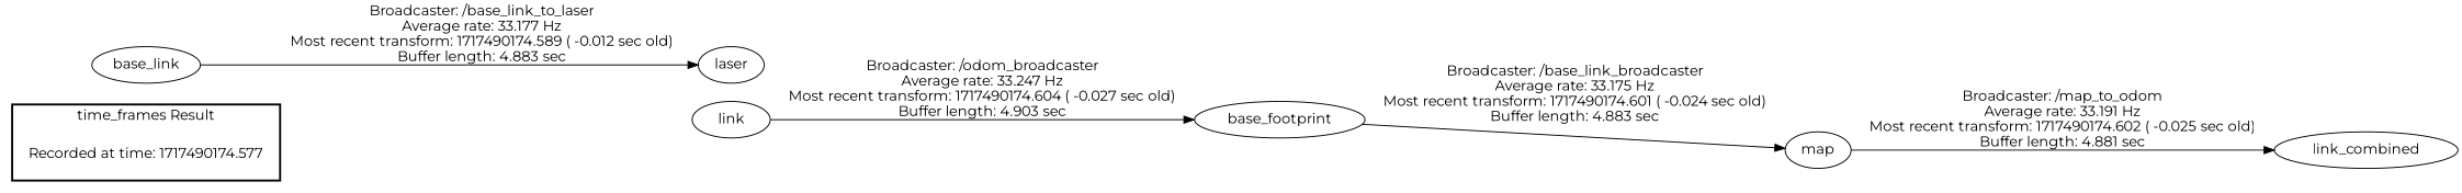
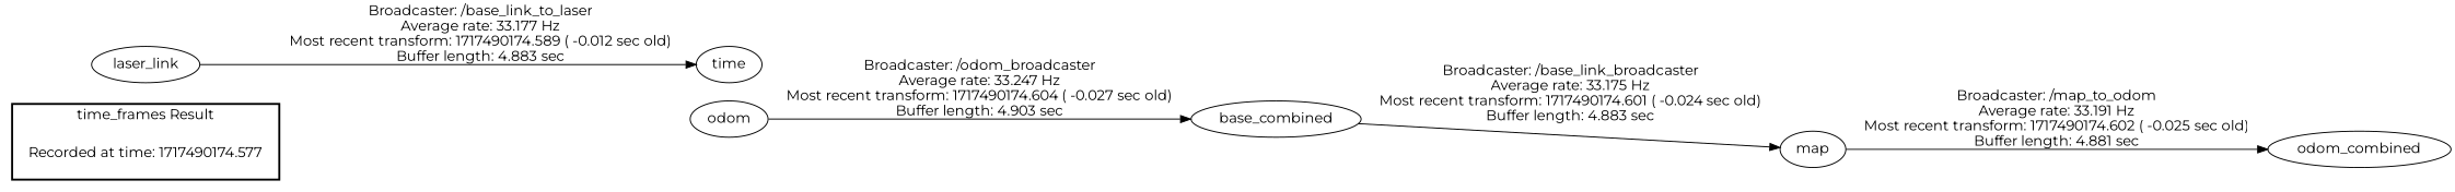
  digraph {
    fontname=Montserrat
    rankdir=LR
    node [fontname=Montserrat]
    edge [fontname=Montserrat]
    "Recorded at time: 1717490174.577" [shape=plaintext]
-   odom [label=link]
+   odom
    map
-   base_footprint
-   base_link
-   laser
-   odom_combined [label=link_combined]
+   base_footprint [label=base_combined]
+   base_link [label=laser_link]
+   laser [label=time]
+   odom_combined
    subgraph cluster_1 {
      color=black
      label="time_frames Result"
      style=bold
      "Recorded at time: 1717490174.577"
    }
    "Recorded at time: 1717490174.577" -> odom [style=invis]
    "Recorded at time: 1717490174.577" -> map [style=invis]
    odom -> base_footprint [label="Broadcaster: /odom_broadcaster\nAverage rate: 33.247 Hz\nMost recent transform: 1717490174.604 ( -0.027 sec old)\nBuffer length: 4.903 sec\n"]
    map -> odom_combined [label="Broadcaster: /map_to_odom\nAverage rate: 33.191 Hz\nMost recent transform: 1717490174.602 ( -0.025 sec old)\nBuffer length: 4.881 sec\n"]
    base_footprint -> map [label="Broadcaster: /base_link_broadcaster\nAverage rate: 33.175 Hz\nMost recent transform: 1717490174.601 ( -0.024 sec old)\nBuffer length: 4.883 sec\n"]
    base_link -> laser [label="Broadcaster: /base_link_to_laser\nAverage rate: 33.177 Hz\nMost recent transform: 1717490174.589 ( -0.012 sec old)\nBuffer length: 4.883 sec\n"]
  }
